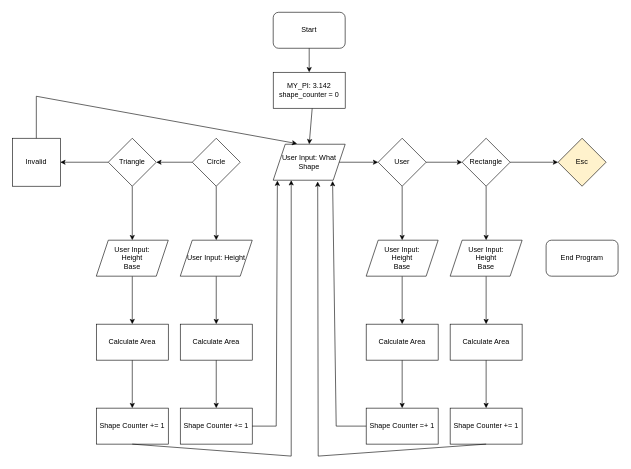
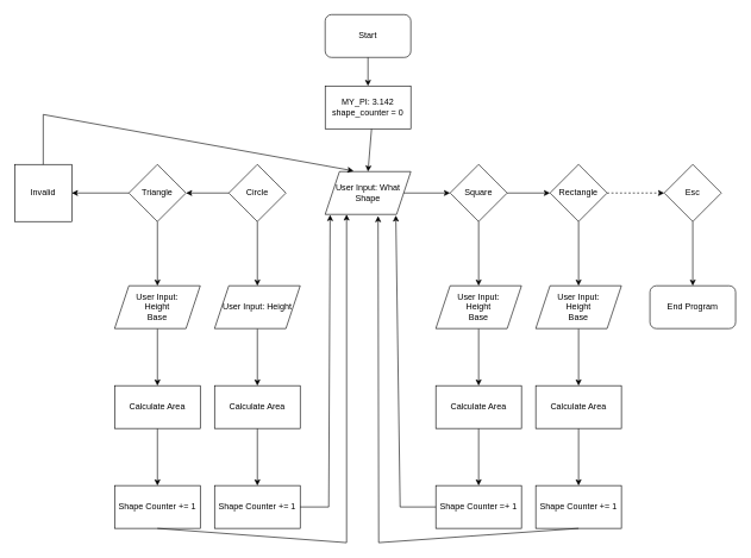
  <mxCell id="0" />
  <mxCell id="1" parent="0" />
  <mxCell id="2" value="User Input: What Shape" style="shape=parallelogram;perimeter=parallelogramPerimeter;whiteSpace=wrap;html=1;fixedSize=1;" vertex="1" parent="1"><mxGeometry x="455" y="240" width="120" height="60" as="geometry" /></mxCell>
  <mxCell id="3" value="" style="endArrow=classic;html=1;rounded=0;entryX=0.5;entryY=0;entryDx=0;entryDy=0;" edge="1" parent="1" target="2"><mxGeometry width="50" height="50" relative="1" as="geometry"><mxPoint x="520" y="180" as="sourcePoint" /><mxPoint x="540" y="340" as="targetPoint" /><Array as="points"><mxPoint x="520" y="180" /></Array></mxGeometry></mxCell>
  <mxCell id="4" value="MY_PI: 3.142&lt;br&gt;shape_counter = 0" style="rounded=0;whiteSpace=wrap;html=1;" vertex="1" parent="1"><mxGeometry x="455" y="120" width="120" height="60" as="geometry" /></mxCell>
  <mxCell id="5" value="" style="endArrow=classic;html=1;rounded=0;entryX=0.5;entryY=0;entryDx=0;entryDy=0;exitX=0.5;exitY=1;exitDx=0;exitDy=0;" edge="1" parent="1" target="4"><mxGeometry width="50" height="50" relative="1" as="geometry"><mxPoint x="515" y="70" as="sourcePoint" /><mxPoint x="540" as="targetPoint" y="80" /></mxGeometry></mxCell>
  <mxCell id="6" value="Start" style="rounded=1;whiteSpace=wrap;html=1;" vertex="1" parent="1"><mxGeometry x="455" y="20" width="120" height="60" as="geometry" /></mxCell>
  <mxCell id="7" value="" style="edgeStyle=orthogonalEdgeStyle;rounded=0;orthogonalLoop=1;jettySize=auto;html=1;" edge="1" parent="1" source="9" target="12"><mxGeometry relative="1" as="geometry" /></mxCell>
  <mxCell id="8" value="" style="edgeStyle=orthogonalEdgeStyle;rounded=0;orthogonalLoop=1;jettySize=auto;html=1;" edge="1" parent="1" source="9" target="27"><mxGeometry relative="1" as="geometry" /></mxCell>
- <mxCell id="9" value="User" style="rhombus;whiteSpace=wrap;html=1;" vertex="1" parent="1"><mxGeometry x="630" y="230" width="80" height="80" as="geometry" /></mxCell>
- <mxCell id="10" value="" style="edgeStyle=orthogonalEdgeStyle;rounded=0;orthogonalLoop=1;jettySize=auto;html=1;" edge="1" parent="1" source="12" target="21"><mxGeometry relative="1" as="geometry" /></mxCell>
+ <mxCell id="9" value="Square" style="rhombus;whiteSpace=wrap;html=1;" vertex="1" parent="1"><mxGeometry x="630" y="230" width="80" height="80" as="geometry" /></mxCell>
+ <mxCell id="10" value="" style="edgeStyle=orthogonalEdgeStyle;rounded=0;orthogonalLoop=1;jettySize=auto;html=1;dashed=1;" edge="1" parent="1" source="12" target="21"><mxGeometry relative="1" as="geometry" /></mxCell>
  <mxCell id="11" value="" style="edgeStyle=orthogonalEdgeStyle;rounded=0;orthogonalLoop=1;jettySize=auto;html=1;" edge="1" parent="1" source="12" target="29"><mxGeometry relative="1" as="geometry" /></mxCell>
  <mxCell id="12" value="Rectangle" style="rhombus;whiteSpace=wrap;html=1;" vertex="1" parent="1"><mxGeometry x="770" y="230" width="80" height="80" as="geometry" /></mxCell>
  <mxCell id="13" value="" style="edgeStyle=orthogonalEdgeStyle;rounded=0;orthogonalLoop=1;jettySize=auto;html=1;" edge="1" parent="1" source="15" target="18"><mxGeometry relative="1" as="geometry" /></mxCell>
  <mxCell id="14" value="" style="edgeStyle=orthogonalEdgeStyle;rounded=0;orthogonalLoop=1;jettySize=auto;html=1;" edge="1" parent="1" source="15" target="23"><mxGeometry relative="1" as="geometry" /></mxCell>
  <mxCell id="15" value="Circle" style="rhombus;whiteSpace=wrap;html=1;" vertex="1" parent="1"><mxGeometry x="320" y="230" width="80" height="80" as="geometry" /></mxCell>
  <mxCell id="16" value="" style="edgeStyle=orthogonalEdgeStyle;rounded=0;orthogonalLoop=1;jettySize=auto;html=1;" edge="1" parent="1" source="18" target="25"><mxGeometry relative="1" as="geometry" /></mxCell>
  <mxCell id="17" value="" style="edgeStyle=orthogonalEdgeStyle;rounded=0;orthogonalLoop=1;jettySize=auto;html=1;" edge="1" parent="1" source="18" target="39"><mxGeometry relative="1" as="geometry" /></mxCell>
  <mxCell id="18" value="Triangle" style="rhombus;whiteSpace=wrap;html=1;" vertex="1" parent="1"><mxGeometry x="180" y="230" width="80" height="80" as="geometry" /></mxCell>
  <mxCell id="19" value="" style="endArrow=classic;html=1;rounded=0;exitX=1;exitY=0.5;exitDx=0;exitDy=0;" edge="1" parent="1" source="2"><mxGeometry width="50" height="50" relative="1" as="geometry"><mxPoint x="490" y="300" as="sourcePoint" /><mxPoint x="630" y="270" as="targetPoint" /><Array as="points"><mxPoint x="630" y="270" /></Array></mxGeometry></mxCell>
- <mxCell id="21" value="Esc" style="rhombus;whiteSpace=wrap;html=1;fillColor=#fff2cc;" vertex="1" parent="1"><mxGeometry x="930" y="230" width="80" height="80" as="geometry" /></mxCell>
+ <mxCell id="20" value="" style="edgeStyle=orthogonalEdgeStyle;rounded=0;orthogonalLoop=1;jettySize=auto;html=1;" edge="1" parent="1" source="21" target="30"><mxGeometry relative="1" as="geometry" /></mxCell>
+ <mxCell id="21" value="Esc" style="rhombus;whiteSpace=wrap;html=1;" vertex="1" parent="1"><mxGeometry x="930" y="230" width="80" height="80" as="geometry" /></mxCell>
  <mxCell id="22" value="" style="edgeStyle=orthogonalEdgeStyle;rounded=0;orthogonalLoop=1;jettySize=auto;html=1;" edge="1" parent="1" source="23" target="34"><mxGeometry relative="1" as="geometry" /></mxCell>
  <mxCell id="23" value="User Input: Height" style="shape=parallelogram;perimeter=parallelogramPerimeter;whiteSpace=wrap;html=1;fixedSize=1;" vertex="1" parent="1"><mxGeometry x="300" y="400" width="120" height="60" as="geometry" /></mxCell>
  <mxCell id="24" value="" style="edgeStyle=orthogonalEdgeStyle;rounded=0;orthogonalLoop=1;jettySize=auto;html=1;" edge="1" parent="1" source="25" target="32"><mxGeometry relative="1" as="geometry" /></mxCell>
  <mxCell id="25" value="User Input:&lt;br&gt;Height&lt;br&gt;Base" style="shape=parallelogram;perimeter=parallelogramPerimeter;whiteSpace=wrap;html=1;fixedSize=1;" vertex="1" parent="1"><mxGeometry x="160" y="400" width="120" height="60" as="geometry" /></mxCell>
  <mxCell id="26" value="" style="edgeStyle=orthogonalEdgeStyle;rounded=0;orthogonalLoop=1;jettySize=auto;html=1;" edge="1" parent="1" source="27" target="36"><mxGeometry relative="1" as="geometry" /></mxCell>
  <mxCell id="27" value="User Input:&lt;br&gt;Height&lt;br&gt;Base" style="shape=parallelogram;perimeter=parallelogramPerimeter;whiteSpace=wrap;html=1;fixedSize=1;" vertex="1" parent="1"><mxGeometry x="610" y="400" width="120" height="60" as="geometry" /></mxCell>
  <mxCell id="28" value="" style="edgeStyle=orthogonalEdgeStyle;rounded=0;orthogonalLoop=1;jettySize=auto;html=1;" edge="1" parent="1" source="29" target="38"><mxGeometry relative="1" as="geometry" /></mxCell>
  <mxCell id="29" value="User Input:&lt;br&gt;Height&lt;br&gt;Base" style="shape=parallelogram;perimeter=parallelogramPerimeter;whiteSpace=wrap;html=1;fixedSize=1;" vertex="1" parent="1"><mxGeometry x="750" y="400" width="120" height="60" as="geometry" /></mxCell>
  <mxCell id="30" value="End Program" style="rounded=1;whiteSpace=wrap;html=1;" vertex="1" parent="1"><mxGeometry x="910" y="400" width="120" height="60" as="geometry" /></mxCell>
  <mxCell id="31" value="" style="edgeStyle=orthogonalEdgeStyle;rounded=0;orthogonalLoop=1;jettySize=auto;html=1;" edge="1" parent="1" source="32" target="41"><mxGeometry relative="1" as="geometry" /></mxCell>
  <mxCell id="32" value="Calculate Area" style="whiteSpace=wrap;html=1;" vertex="1" parent="1"><mxGeometry x="160" y="540" width="120" height="60" as="geometry" /></mxCell>
  <mxCell id="33" value="" style="edgeStyle=orthogonalEdgeStyle;rounded=0;orthogonalLoop=1;jettySize=auto;html=1;" edge="1" parent="1" source="34" target="42"><mxGeometry relative="1" as="geometry" /></mxCell>
  <mxCell id="34" value="Calculate Area" style="whiteSpace=wrap;html=1;" vertex="1" parent="1"><mxGeometry x="300" y="540" width="120" height="60" as="geometry" /></mxCell>
  <mxCell id="35" value="" style="edgeStyle=orthogonalEdgeStyle;rounded=0;orthogonalLoop=1;jettySize=auto;html=1;" edge="1" parent="1" source="36" target="43"><mxGeometry relative="1" as="geometry" /></mxCell>
  <mxCell id="36" value="Calculate Area" style="whiteSpace=wrap;html=1;" vertex="1" parent="1"><mxGeometry x="610" y="540" width="120" height="60" as="geometry" /></mxCell>
  <mxCell id="37" value="" style="edgeStyle=orthogonalEdgeStyle;rounded=0;orthogonalLoop=1;jettySize=auto;html=1;" edge="1" parent="1" source="38" target="44"><mxGeometry relative="1" as="geometry" /></mxCell>
  <mxCell id="38" value="Calculate Area" style="whiteSpace=wrap;html=1;" vertex="1" parent="1"><mxGeometry x="750" y="540" width="120" height="60" as="geometry" /></mxCell>
  <mxCell id="39" value="Invalid" style="whiteSpace=wrap;html=1;rounded=0;" vertex="1" parent="1"><mxGeometry x="20" y="230" width="80" height="80" as="geometry" /></mxCell>
  <mxCell id="40" value="" style="endArrow=classic;html=1;rounded=0;exitX=0.5;exitY=0;exitDx=0;exitDy=0;entryX=0.332;entryY=-0.017;entryDx=0;entryDy=0;entryPerimeter=0;" edge="1" parent="1" source="39" target="2"><mxGeometry width="50" height="50" relative="1" as="geometry"><mxPoint x="270" y="250" as="sourcePoint" /><mxPoint x="520" y="190" as="targetPoint" /><Array as="points"><mxPoint x="60" y="160" /></Array></mxGeometry></mxCell>
  <mxCell id="41" value="Shape Counter += 1" style="whiteSpace=wrap;html=1;" vertex="1" parent="1"><mxGeometry x="160" y="680" width="120" height="60" as="geometry" /></mxCell>
  <mxCell id="42" value="Shape Counter += 1" style="whiteSpace=wrap;html=1;" vertex="1" parent="1"><mxGeometry x="300" y="680" width="120" height="60" as="geometry" /></mxCell>
  <mxCell id="43" value="Shape Counter =+ 1" style="whiteSpace=wrap;html=1;" vertex="1" parent="1"><mxGeometry x="610" y="680" width="120" height="60" as="geometry" /></mxCell>
  <mxCell id="44" value="Shape Counter += 1" style="whiteSpace=wrap;html=1;" vertex="1" parent="1"><mxGeometry x="750" y="680" width="120" height="60" as="geometry" /></mxCell>
  <mxCell id="45" value="" style="endArrow=classic;html=1;rounded=0;exitX=1;exitY=0.5;exitDx=0;exitDy=0;entryX=0.058;entryY=1.01;entryDx=0;entryDy=0;entryPerimeter=0;" edge="1" parent="1" source="42" target="2"><mxGeometry width="50" height="50" relative="1" as="geometry"><mxPoint x="500" y="610" as="sourcePoint" /><mxPoint x="550" y="560" as="targetPoint" /><Array as="points"><mxPoint x="460" y="710" /></Array></mxGeometry></mxCell>
  <mxCell id="46" value="" style="endArrow=classic;html=1;rounded=0;exitX=0;exitY=0.5;exitDx=0;exitDy=0;entryX=0.825;entryY=1.023;entryDx=0;entryDy=0;entryPerimeter=0;" edge="1" parent="1" source="43" target="2"><mxGeometry width="50" height="50" relative="1" as="geometry"><mxPoint x="500" y="610" as="sourcePoint" /><mxPoint x="550" y="560" as="targetPoint" /><Array as="points"><mxPoint x="560" y="710" /></Array></mxGeometry></mxCell>
  <mxCell id="47" value="" style="endArrow=classic;html=1;rounded=0;exitX=0.5;exitY=1;exitDx=0;exitDy=0;entryX=0.618;entryY=1.037;entryDx=0;entryDy=0;entryPerimeter=0;" edge="1" parent="1" source="44" target="2"><mxGeometry width="50" height="50" relative="1" as="geometry"><mxPoint x="500" y="610" as="sourcePoint" /><mxPoint x="550" y="560" as="targetPoint" /><Array as="points"><mxPoint x="530" y="760" /></Array></mxGeometry></mxCell>
  <mxCell id="48" value="" style="endArrow=classic;html=1;rounded=0;exitX=0.5;exitY=1;exitDx=0;exitDy=0;entryX=0.25;entryY=1;entryDx=0;entryDy=0;" edge="1" parent="1" source="41" target="2"><mxGeometry width="50" height="50" relative="1" as="geometry"><mxPoint x="500" y="610" as="sourcePoint" /><mxPoint x="490" y="320" as="targetPoint" /><Array as="points"><mxPoint x="485" y="760" /></Array></mxGeometry></mxCell>
